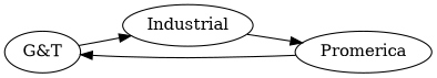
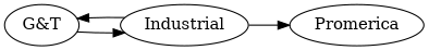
  digraph {
    rankdir=LR
    n1 [label="G&T"]
    n2 [label=Industrial]
    n3 [label=Promerica]
    n1 -> n2
-   n3 -> n1
+   n2 -> n1
    n2 -> n3
  }
